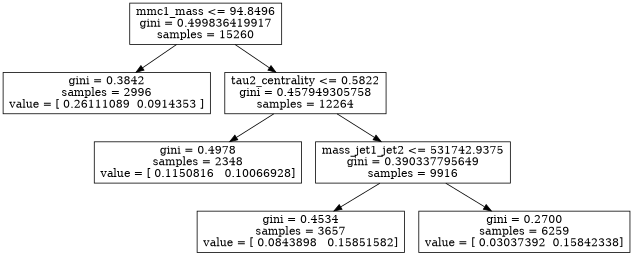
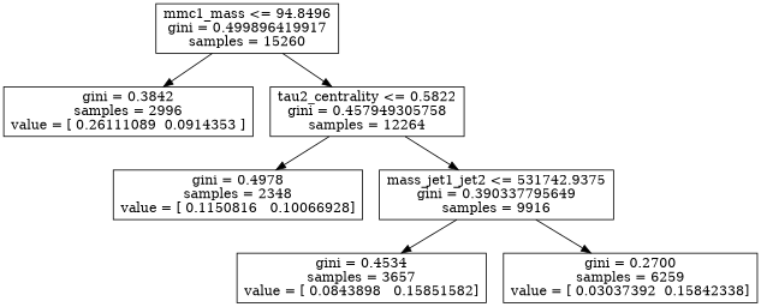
  digraph {
    fontname="DejaVu Serif"
    node [shape=box fontname="DejaVu Serif"]
    edge [fontname="DejaVu Serif"]
-   n1 [label="mmc1_mass <= 94.8496\ngini = 0.499836419917\nsamples = 15260"]
+   n1 [label="mmc1_mass <= 94.8496\ngini = 0.499896419917\nsamples = 15260"]
    n2 [label="gini = 0.3842\nsamples = 2996\nvalue = [ 0.26111089  0.0914353 ]"]
    n3 [label="tau2_centrality <= 0.5822\ngini = 0.457949305758\nsamples = 12264"]
    n4 [label="gini = 0.4978\nsamples = 2348\nvalue = [ 0.1150816   0.10066928]"]
    n5 [label="mass_jet1_jet2 <= 531742.9375\ngini = 0.390337795649\nsamples = 9916"]
    n6 [label="gini = 0.4534\nsamples = 3657\nvalue = [ 0.0843898   0.15851582]"]
    n7 [label="gini = 0.2700\nsamples = 6259\nvalue = [ 0.03037392  0.15842338]"]
    n1 -> n2
    n1 -> n3
    n3 -> n4
    n3 -> n5
    n5 -> n6
    n5 -> n7
  }
